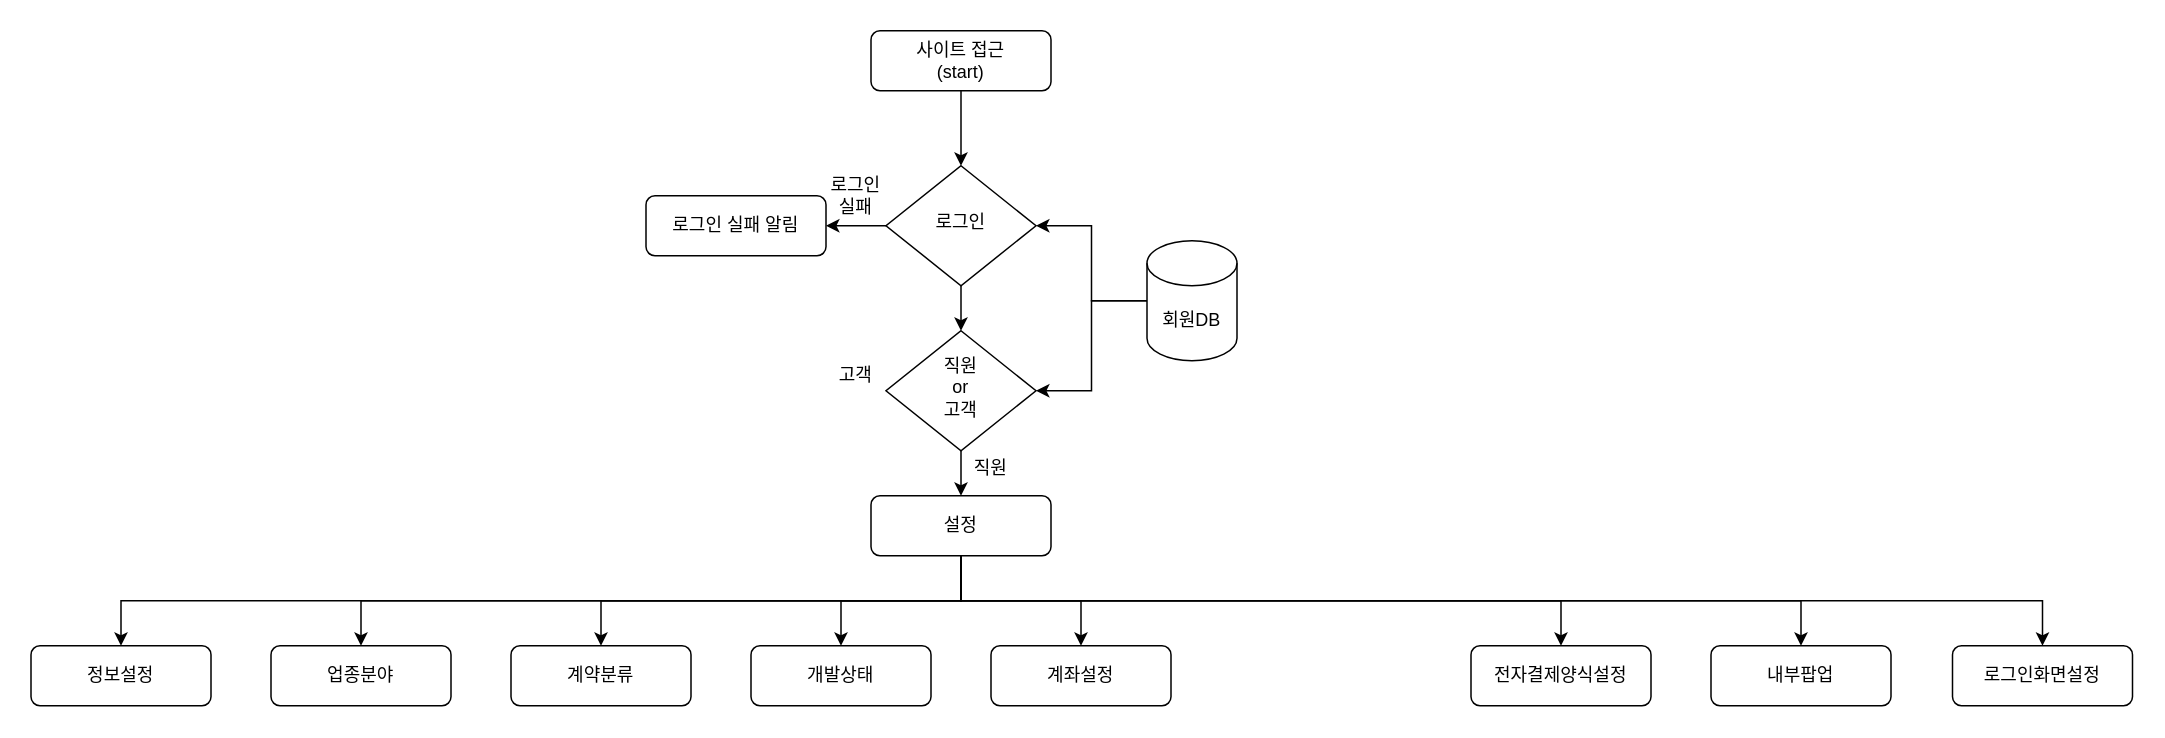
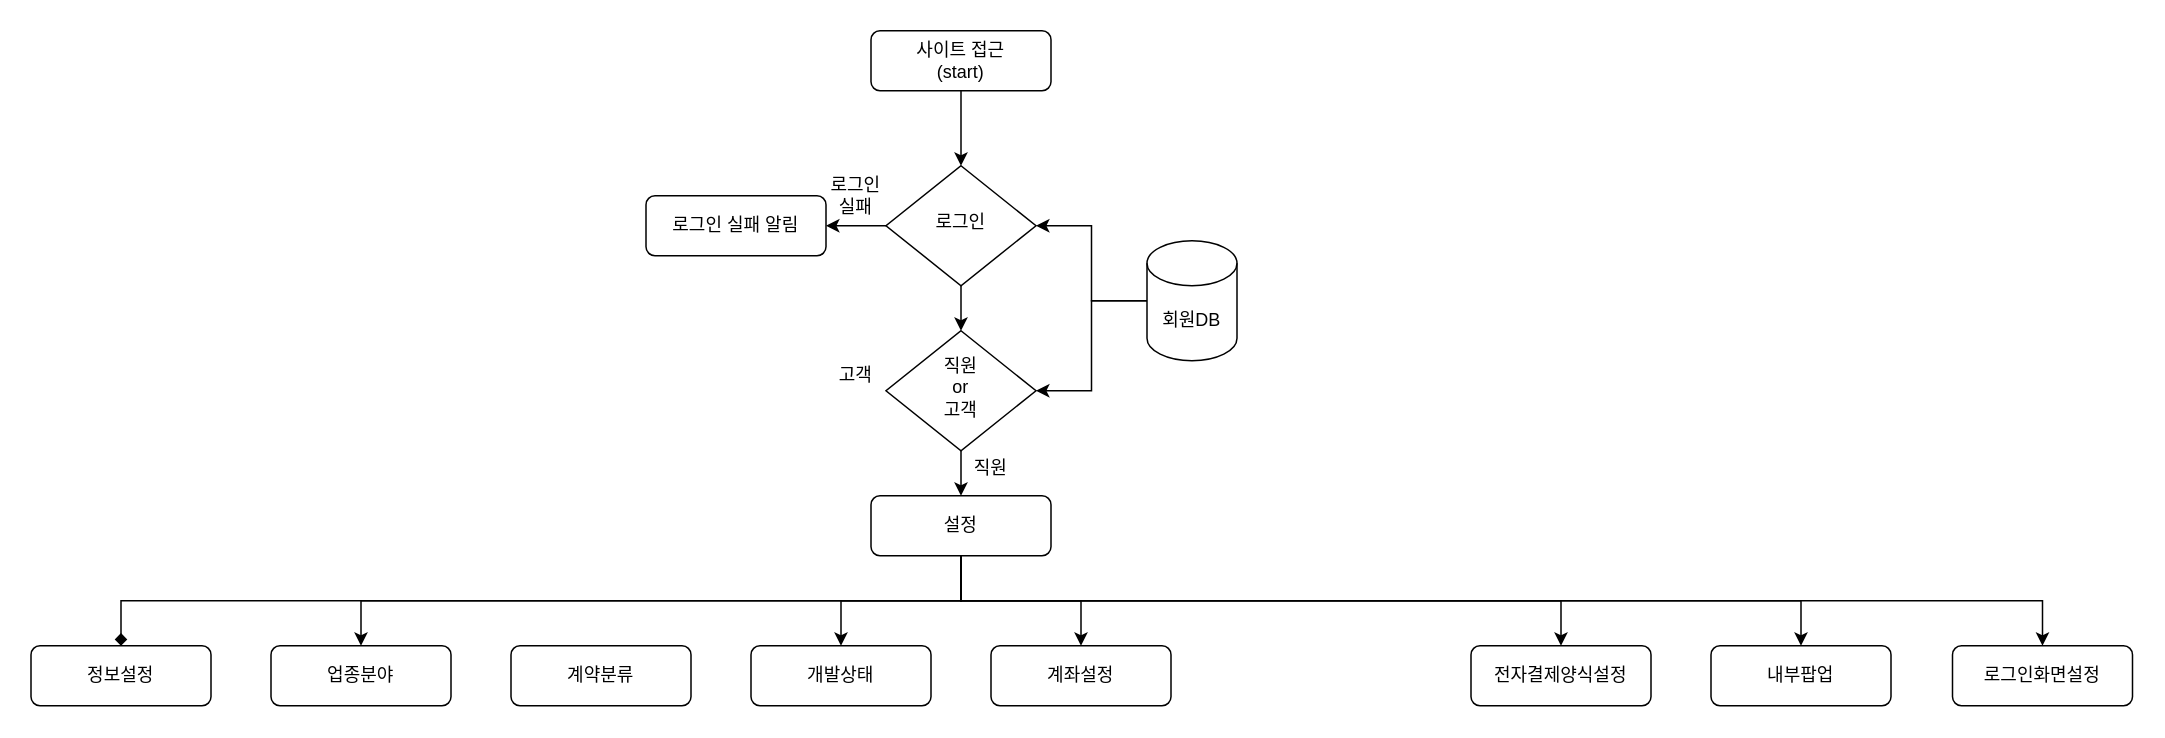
  <mxCell id="0" />
  <mxCell id="1" parent="0" />
  <mxCell id="2" style="edgeStyle=orthogonalEdgeStyle;rounded=0;orthogonalLoop=1;jettySize=auto;html=1;exitX=0.5;exitY=1;exitDx=0;exitDy=0;entryX=0.5;entryY=0;entryDx=0;entryDy=0;" edge="1" parent="1" source="3" target="6"><mxGeometry relative="1" as="geometry" /></mxCell>
  <mxCell id="3" value="사이트 접근&lt;br&gt;(start)" style="rounded=1;whiteSpace=wrap;html=1;fontSize=12;glass=0;strokeWidth=1;shadow=0;" vertex="1" parent="1"><mxGeometry x="580" y="20" width="120" height="40" as="geometry" /></mxCell>
  <mxCell id="4" style="edgeStyle=orthogonalEdgeStyle;rounded=0;orthogonalLoop=1;jettySize=auto;html=1;exitX=0;exitY=0.5;exitDx=0;exitDy=0;entryX=1;entryY=0.5;entryDx=0;entryDy=0;" edge="1" parent="1" source="6" target="8"><mxGeometry relative="1" as="geometry" /></mxCell>
  <mxCell id="5" style="edgeStyle=orthogonalEdgeStyle;rounded=0;orthogonalLoop=1;jettySize=auto;html=1;exitX=0.5;exitY=1;exitDx=0;exitDy=0;entryX=0.5;entryY=0;entryDx=0;entryDy=0;" edge="1" parent="1" source="6" target="13"><mxGeometry relative="1" as="geometry" /></mxCell>
  <mxCell id="6" value="로그인" style="rhombus;whiteSpace=wrap;html=1;shadow=0;fontFamily=Helvetica;fontSize=12;align=center;strokeWidth=1;spacing=6;spacingTop=-4;" vertex="1" parent="1"><mxGeometry x="590" y="110" width="100" height="80" as="geometry" /></mxCell>
  <mxCell id="7" value="로그인실패" style="text;html=1;strokeColor=none;fillColor=none;align=center;verticalAlign=middle;whiteSpace=wrap;rounded=0;" vertex="1" parent="1"><mxGeometry x="550" y="120" width="40" height="20" as="geometry" /></mxCell>
  <mxCell id="8" value="로그인 실패 알림" style="rounded=1;whiteSpace=wrap;html=1;fontSize=12;glass=0;strokeWidth=1;shadow=0;" vertex="1" parent="1"><mxGeometry x="430" y="130" width="120" height="40" as="geometry" /></mxCell>
  <mxCell id="9" style="edgeStyle=orthogonalEdgeStyle;rounded=0;orthogonalLoop=1;jettySize=auto;html=1;exitX=0;exitY=0.5;exitDx=0;exitDy=0;exitPerimeter=0;entryX=1;entryY=0.5;entryDx=0;entryDy=0;" edge="1" parent="1" source="11" target="6"><mxGeometry relative="1" as="geometry" /></mxCell>
  <mxCell id="10" style="edgeStyle=orthogonalEdgeStyle;rounded=0;orthogonalLoop=1;jettySize=auto;html=1;exitX=0;exitY=0.5;exitDx=0;exitDy=0;exitPerimeter=0;entryX=1;entryY=0.5;entryDx=0;entryDy=0;" edge="1" parent="1" source="11" target="13"><mxGeometry relative="1" as="geometry" /></mxCell>
  <mxCell id="11" value="회원DB" style="shape=cylinder3;whiteSpace=wrap;html=1;boundedLbl=1;backgroundOutline=1;size=15;" vertex="1" parent="1"><mxGeometry x="764" y="160" width="60" height="80" as="geometry" /></mxCell>
  <mxCell id="12" style="edgeStyle=orthogonalEdgeStyle;rounded=0;orthogonalLoop=1;jettySize=auto;html=1;exitX=0.5;exitY=1;exitDx=0;exitDy=0;" edge="1" parent="1" source="13" target="23"><mxGeometry relative="1" as="geometry"><mxPoint x="640" y="330" as="targetPoint" /></mxGeometry></mxCell>
  <mxCell id="13" value="직원&lt;br&gt;or&lt;br&gt;고객" style="rhombus;whiteSpace=wrap;html=1;shadow=0;fontFamily=Helvetica;fontSize=12;align=center;strokeWidth=1;spacing=6;spacingTop=-4;" vertex="1" parent="1"><mxGeometry x="590" y="220" width="100" height="80" as="geometry" /></mxCell>
  <mxCell id="14" value="직원" style="text;html=1;strokeColor=none;fillColor=none;align=center;verticalAlign=middle;whiteSpace=wrap;rounded=0;" vertex="1" parent="1"><mxGeometry x="640" y="302" width="40" height="20" as="geometry" /></mxCell>
- <mxCell id="15" style="edgeStyle=orthogonalEdgeStyle;rounded=0;orthogonalLoop=1;jettySize=auto;html=1;exitX=0.5;exitY=1;exitDx=0;exitDy=0;" edge="1" parent="1" source="23" target="25"><mxGeometry relative="1" as="geometry" /></mxCell>
+ <mxCell id="15" style="edgeStyle=orthogonalEdgeStyle;rounded=0;orthogonalLoop=1;jettySize=auto;html=1;exitX=0.5;exitY=1;exitDx=0;exitDy=0;endArrow=diamond;" edge="1" parent="1" source="23" target="25"><mxGeometry relative="1" as="geometry" /></mxCell>
  <mxCell id="16" style="edgeStyle=orthogonalEdgeStyle;rounded=0;orthogonalLoop=1;jettySize=auto;html=1;exitX=0.5;exitY=1;exitDx=0;exitDy=0;" edge="1" parent="1" source="23" target="26"><mxGeometry relative="1" as="geometry" /></mxCell>
- <mxCell id="17" style="edgeStyle=orthogonalEdgeStyle;rounded=0;orthogonalLoop=1;jettySize=auto;html=1;exitX=0.5;exitY=1;exitDx=0;exitDy=0;entryX=0.5;entryY=0;entryDx=0;entryDy=0;" edge="1" parent="1" source="23" target="27"><mxGeometry relative="1" as="geometry" /></mxCell>
  <mxCell id="18" style="edgeStyle=orthogonalEdgeStyle;rounded=0;orthogonalLoop=1;jettySize=auto;html=1;exitX=0.5;exitY=1;exitDx=0;exitDy=0;entryX=0.5;entryY=0;entryDx=0;entryDy=0;" edge="1" parent="1" source="23" target="28"><mxGeometry relative="1" as="geometry" /></mxCell>
  <mxCell id="19" style="edgeStyle=orthogonalEdgeStyle;rounded=0;orthogonalLoop=1;jettySize=auto;html=1;exitX=0.5;exitY=1;exitDx=0;exitDy=0;entryX=0.5;entryY=0;entryDx=0;entryDy=0;" edge="1" parent="1" source="23" target="29"><mxGeometry relative="1" as="geometry" /></mxCell>
  <mxCell id="20" style="edgeStyle=orthogonalEdgeStyle;rounded=0;orthogonalLoop=1;jettySize=auto;html=1;exitX=0.5;exitY=1;exitDx=0;exitDy=0;" edge="1" parent="1" source="23" target="30"><mxGeometry relative="1" as="geometry" /></mxCell>
  <mxCell id="21" style="edgeStyle=orthogonalEdgeStyle;rounded=0;orthogonalLoop=1;jettySize=auto;html=1;exitX=0.5;exitY=1;exitDx=0;exitDy=0;" edge="1" parent="1" source="23" target="31"><mxGeometry relative="1" as="geometry" /></mxCell>
  <mxCell id="22" style="edgeStyle=orthogonalEdgeStyle;rounded=0;orthogonalLoop=1;jettySize=auto;html=1;exitX=0.5;exitY=1;exitDx=0;exitDy=0;" edge="1" parent="1" source="23" target="32"><mxGeometry relative="1" as="geometry" /></mxCell>
  <mxCell id="23" value="설정" style="rounded=1;whiteSpace=wrap;html=1;fontSize=12;glass=0;strokeWidth=1;shadow=0;" vertex="1" parent="1"><mxGeometry x="580" y="330" width="120" height="40" as="geometry" /></mxCell>
  <mxCell id="24" value="고객" style="text;html=1;strokeColor=none;fillColor=none;align=center;verticalAlign=middle;whiteSpace=wrap;rounded=0;" vertex="1" parent="1"><mxGeometry x="550" y="240" width="40" height="20" as="geometry" /></mxCell>
  <mxCell id="25" value="정보설정" style="rounded=1;whiteSpace=wrap;html=1;fontSize=12;glass=0;strokeWidth=1;shadow=0;" vertex="1" parent="1"><mxGeometry x="20" y="430" width="120" height="40" as="geometry" /></mxCell>
  <mxCell id="26" value="업종분야" style="rounded=1;whiteSpace=wrap;html=1;fontSize=12;glass=0;strokeWidth=1;shadow=0;" vertex="1" parent="1"><mxGeometry x="180" y="430" width="120" height="40" as="geometry" /></mxCell>
  <mxCell id="27" value="계약분류" style="rounded=1;whiteSpace=wrap;html=1;fontSize=12;glass=0;strokeWidth=1;shadow=0;" vertex="1" parent="1"><mxGeometry x="340" y="430" width="120" height="40" as="geometry" /></mxCell>
  <mxCell id="28" value="개발상태" style="rounded=1;whiteSpace=wrap;html=1;fontSize=12;glass=0;strokeWidth=1;shadow=0;" vertex="1" parent="1"><mxGeometry x="500" y="430" width="120" height="40" as="geometry" /></mxCell>
  <mxCell id="29" value="계좌설정" style="rounded=1;whiteSpace=wrap;html=1;fontSize=12;glass=0;strokeWidth=1;shadow=0;" vertex="1" parent="1"><mxGeometry x="660" y="430" width="120" height="40" as="geometry" /></mxCell>
  <mxCell id="30" value="전자결제양식설정" style="rounded=1;whiteSpace=wrap;html=1;fontSize=12;glass=0;strokeWidth=1;shadow=0;" vertex="1" parent="1"><mxGeometry x="980" y="430" width="120" height="40" as="geometry" /></mxCell>
  <mxCell id="31" value="내부팝업" style="rounded=1;whiteSpace=wrap;html=1;fontSize=12;glass=0;strokeWidth=1;shadow=0;" vertex="1" parent="1"><mxGeometry x="1140" y="430" width="120" height="40" as="geometry" /></mxCell>
  <mxCell id="32" value="로그인화면설정" style="rounded=1;whiteSpace=wrap;html=1;fontSize=12;glass=0;strokeWidth=1;shadow=0;" vertex="1" parent="1"><mxGeometry x="1301" y="430" width="120" height="40" as="geometry" /></mxCell>
